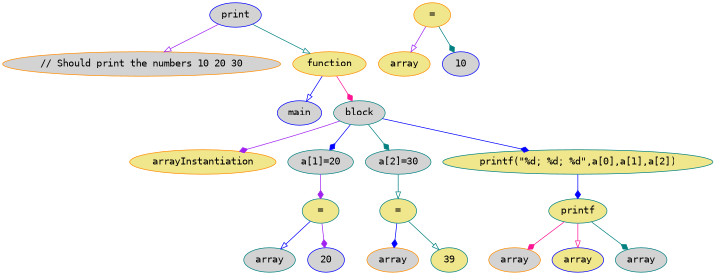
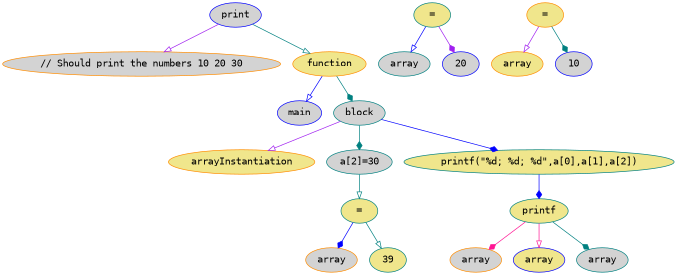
  digraph {
    fontname="DejaVu Sans Mono"
    node [color=teal fillcolor=lightgrey fontname="DejaVu Sans Mono" style=filled]
    edge [arrowhead=diamond color=teal fontname="DejaVu Sans Mono"]
    n1 [color=blue label=print]
    n2 [color=darkorange label="// Should print the numbers 10 20 30\n"]
    n3 [color=darkorange fillcolor=khaki label=function]
    n4 [color=blue label=main]
    n5 [label=block]
    n6 [color=darkorange fillcolor=khaki label=arrayInstantiation]
-   n7 [label="a[1]=20"]
    n8 [label="a[2]=30"]
    n9 [fillcolor=khaki label="printf(\"%d; %d; %d\",a[0],a[1],a[2])"]
    n10 [fillcolor=khaki label="="]
    n11 [fillcolor=khaki label="="]
    n12 [fillcolor=khaki label=printf]
    n13 [color=darkorange fillcolor=khaki label="="]
    n14 [color=darkorange fillcolor=khaki label=array]
    n15 [color=blue label=10]
    n16 [label=array]
    n17 [color=blue label=20]
    n18 [color=darkorange label=array]
    n19 [fillcolor=khaki label=39]
    n20 [color=darkorange label=array]
    n21 [color=blue fillcolor=khaki label=array]
    n22 [label=array]
    n1 -> n2 [arrowhead=onormal color=purple]
    n1 -> n3 [arrowhead=onormal]
    n3 -> n4 [arrowhead=onormal color=blue]
-   n3 -> n5 [color=deeppink]
-   n5 -> n6 [color=purple]
-   n5 -> n7 [color=blue]
+   n3 -> n5
+   n5 -> n6 [arrowhead=onormal color=purple]
    n5 -> n8
    n5 -> n9 [color=blue]
-   n7 -> n10 [color=purple]
    n8 -> n11 [arrowhead=onormal]
    n9 -> n12 [color=blue]
    n10 -> n16 [arrowhead=onormal color=blue]
    n10 -> n17 [color=purple]
    n11 -> n18 [color=blue]
    n11 -> n19 [arrowhead=onormal]
    n12 -> n20 [color=deeppink]
    n12 -> n21 [arrowhead=onormal color=deeppink]
    n12 -> n22
    n13 -> n14 [arrowhead=onormal color=purple]
    n13 -> n15
  }
